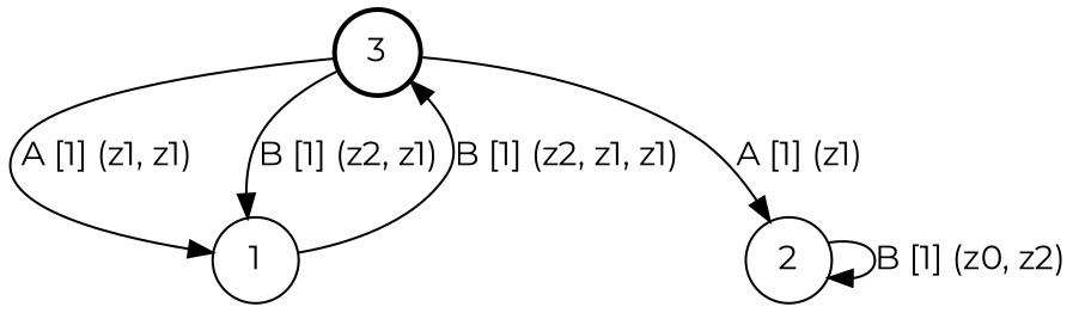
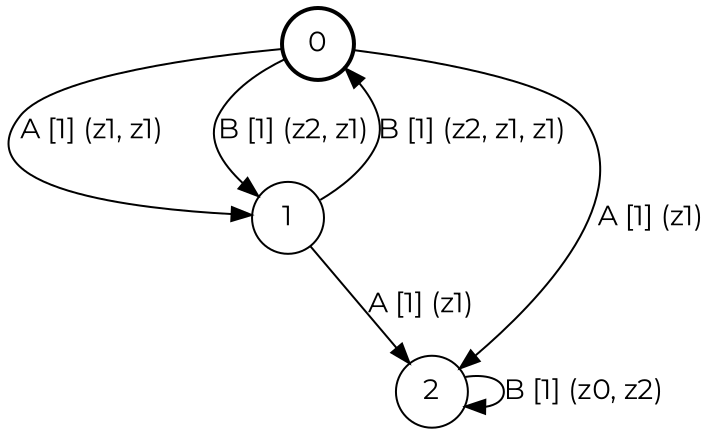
  digraph {
    fontname=Montserrat
    node [fontname=Montserrat shape=circle]
    edge [fontname=Montserrat]
-   0 [style=bold label=3]
+   0 [style=bold]
    1
    2
    0 -> 1 [label="A [1] (z1, z1) "]
    0 -> 1 [label="B [1] (z2, z1) "]
    0 -> 2 [label="A [1] (z1) "]
    1 -> 0 [label="B [1] (z2, z1, z1) "]
+   1 -> 2 [label="A [1] (z1) "]
    2 -> 2 [label="B [1] (z0, z2) "]
  }
